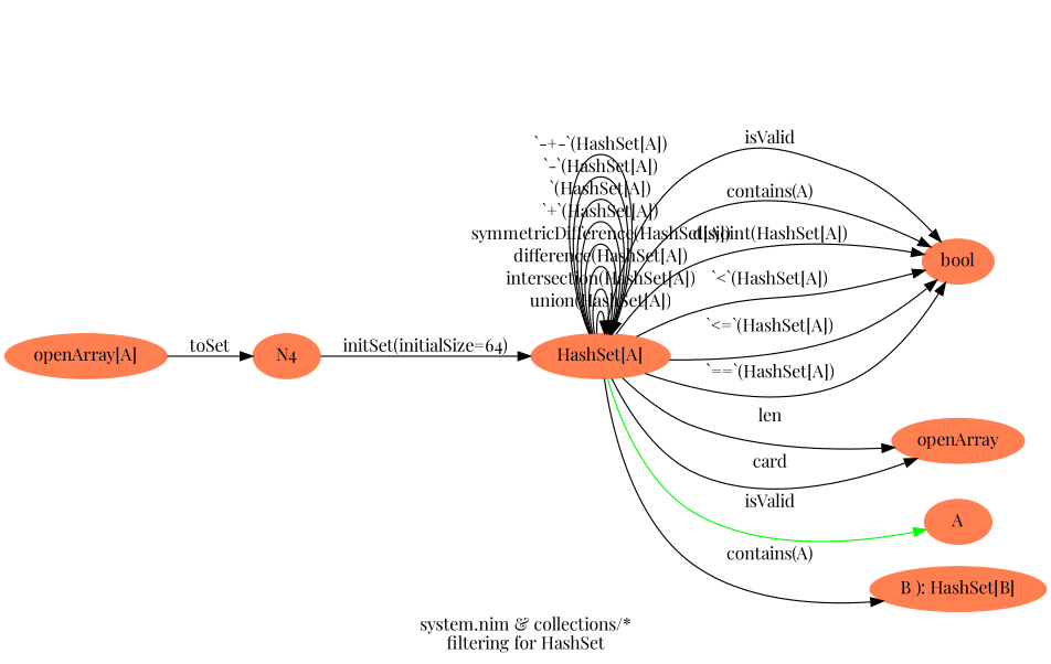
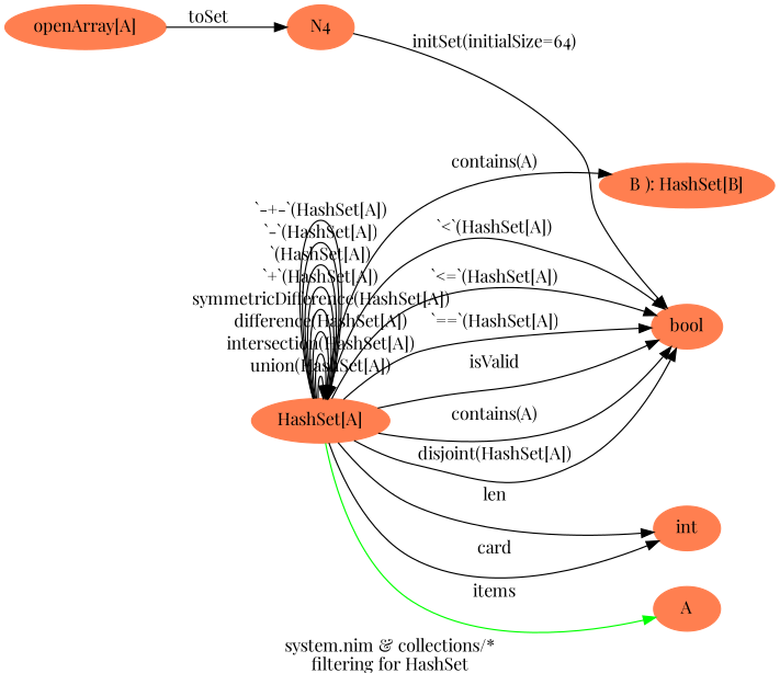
  digraph {
    fontname="Playfair Display"
    label="system.nim & collections/*\nfiltering for HashSet"
    rankdir=LR
    node [color=coral fontname="Playfair Display" style=filled]
    edge [fontname="Playfair Display"]
    n1 [label="HashSet[A]"]
    n2 [label=bool]
-   n3 [label=openArray]
+   n3 [label=int]
    n4 [label=A]
    n5 [label="B ): HashSet[B]"]
    N4
    n7 [label="openArray[A]"]
    n1 -> n1 [label="union(HashSet[A])"]
    n1 -> n1 [label="intersection(HashSet[A])"]
    n1 -> n1 [label="difference(HashSet[A])"]
    n1 -> n1 [label="symmetricDifference(HashSet[A])"]
    n1 -> n1 [label="`+`(HashSet[A])"]
    n1 -> n1 [label="`(HashSet[A])"]
    n1 -> n1 [label="`-`(HashSet[A])"]
    n1 -> n1 [label="`-+-`(HashSet[A])"]
    n1 -> n2 [label=isValid]
    n1 -> n2 [label="contains(A)"]
    n1 -> n2 [label="disjoint(HashSet[A])"]
    n1 -> n2 [label="`<`(HashSet[A])"]
    n1 -> n2 [label="`<=`(HashSet[A])"]
    n1 -> n2 [label="`==`(HashSet[A])"]
    n1 -> n3 [label=len]
    n1 -> n3 [label=card]
-   n1 -> n4 [color=green label=isValid]
+   n1 -> n4 [color=green label=items]
    n1 -> n5 [label="contains(A)"]
-   N4 -> n1 [label="initSet(initialSize=64)"]
+   N4 -> n2 [label="initSet(initialSize=64)"]
    n7 -> N4 [label=toSet]
  }
